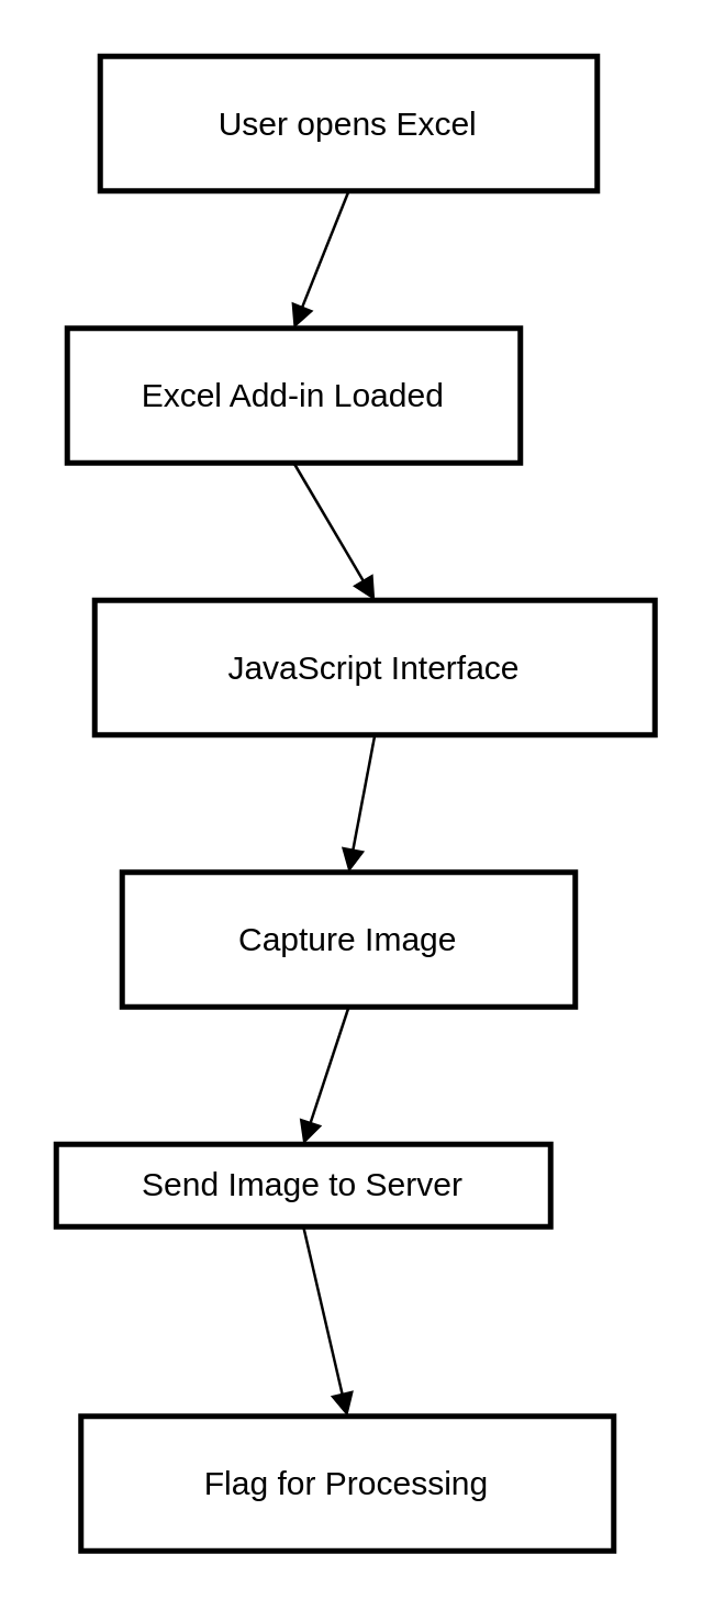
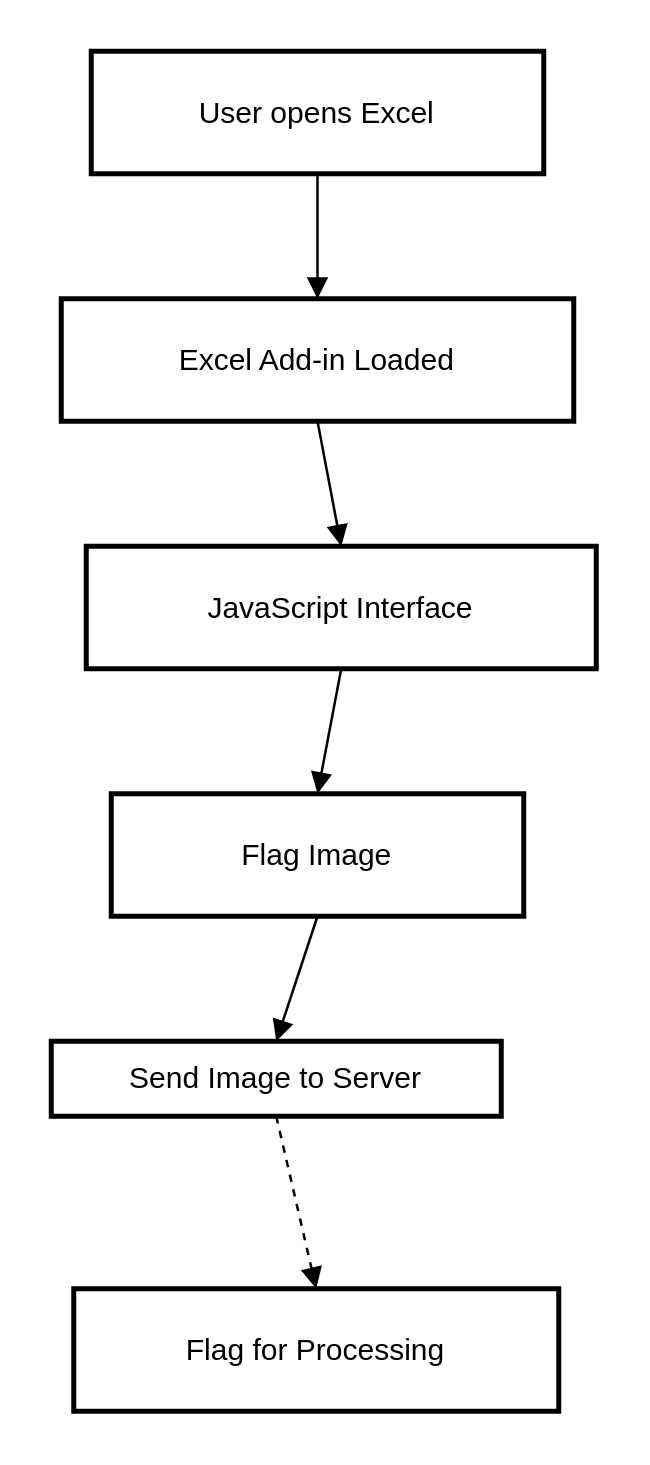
  <mxCell id="0" />
  <mxCell id="1" parent="0" />
  <mxCell id="2" value="User opens Excel" style="whiteSpace=wrap;strokeWidth=2;" vertex="1" parent="1"><mxGeometry x="36" y="20" width="181" height="49" as="geometry" /></mxCell>
- <mxCell id="3" value="Excel Add-in Loaded" style="whiteSpace=wrap;strokeWidth=2;" vertex="1" parent="1"><mxGeometry x="24" y="119" width="165" height="49" as="geometry" /></mxCell>
+ <mxCell id="3" value="Excel Add-in Loaded" style="whiteSpace=wrap;strokeWidth=2;" vertex="1" parent="1"><mxGeometry x="24" y="119" width="205" height="49" as="geometry" /></mxCell>
  <mxCell id="4" value="JavaScript Interface" style="whiteSpace=wrap;strokeWidth=2;" vertex="1" parent="1"><mxGeometry x="34" y="218" width="204" height="49" as="geometry" /></mxCell>
- <mxCell id="5" value="Capture Image" style="whiteSpace=wrap;strokeWidth=2;" vertex="1" parent="1"><mxGeometry x="44" y="317" width="165" height="49" as="geometry" /></mxCell>
+ <mxCell id="5" value="Flag Image" style="whiteSpace=wrap;strokeWidth=2;" vertex="1" parent="1"><mxGeometry x="44" y="317" width="165" height="49" as="geometry" /></mxCell>
  <mxCell id="6" value="Send Image to Server" style="whiteSpace=wrap;strokeWidth=2;" vertex="1" parent="1"><mxGeometry x="20" y="416" width="180" height="30" as="geometry" /></mxCell>
  <mxCell id="7" value="Flag for Processing" style="whiteSpace=wrap;strokeWidth=2;" vertex="1" parent="1"><mxGeometry x="29" y="515" width="194" height="49" as="geometry" /></mxCell>
  <mxCell id="8" value="" style="curved=1;startArrow=none;endArrow=block;exitX=0.5;exitY=1;entryX=0.5;entryY=0;" edge="1" parent="1" source="2" target="3"><mxGeometry relative="1" as="geometry"><Array as="points" /></mxGeometry></mxCell>
  <mxCell id="9" value="" style="curved=1;startArrow=none;endArrow=block;exitX=0.5;exitY=1;entryX=0.5;entryY=0;" edge="1" parent="1" source="3" target="4"><mxGeometry relative="1" as="geometry"><Array as="points" /></mxGeometry></mxCell>
  <mxCell id="10" value="" style="curved=1;startArrow=none;endArrow=block;exitX=0.5;exitY=1;entryX=0.5;entryY=0;" edge="1" parent="1" source="4" target="5"><mxGeometry relative="1" as="geometry"><Array as="points" /></mxGeometry></mxCell>
  <mxCell id="11" value="" style="curved=1;startArrow=none;endArrow=block;exitX=0.5;exitY=1;entryX=0.5;entryY=0;" edge="1" parent="1" source="5" target="6"><mxGeometry relative="1" as="geometry"><Array as="points" /></mxGeometry></mxCell>
- <mxCell id="12" value="" style="curved=1;startArrow=none;endArrow=block;exitX=0.5;exitY=1;entryX=0.5;entryY=0;" edge="1" parent="1" source="6" target="7"><mxGeometry relative="1" as="geometry"><Array as="points" /></mxGeometry></mxCell>
+ <mxCell id="12" value="" style="curved=1;startArrow=none;endArrow=block;exitX=0.5;exitY=1;entryX=0.5;entryY=0;dashed=1;" edge="1" parent="1" source="6" target="7"><mxGeometry relative="1" as="geometry"><Array as="points" /></mxGeometry></mxCell>
